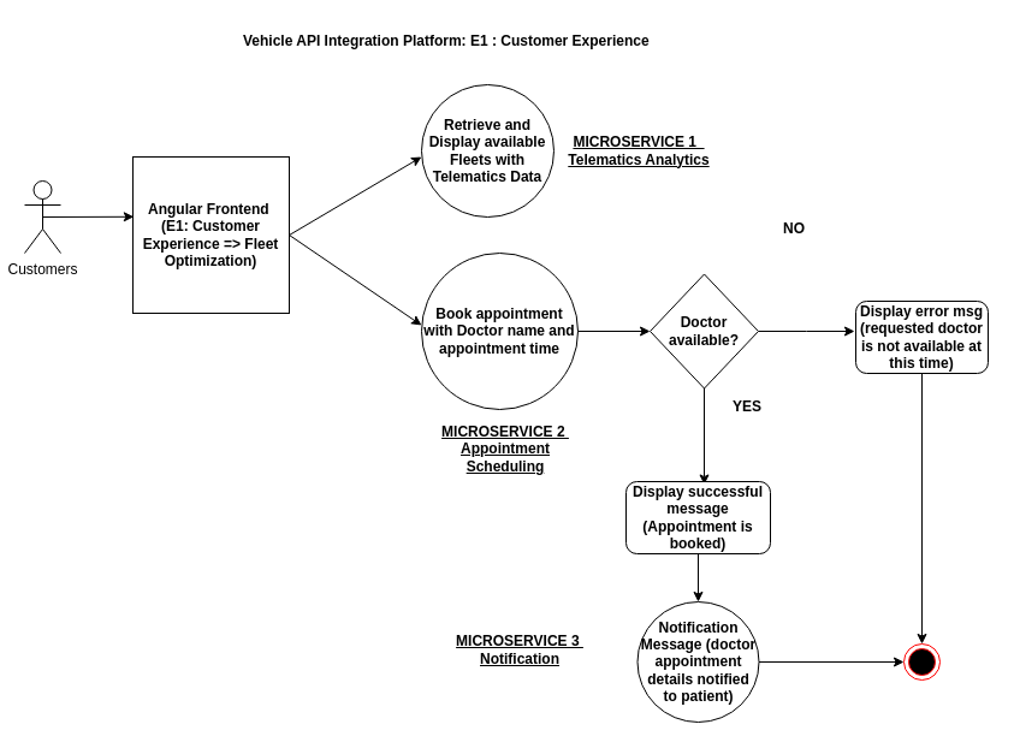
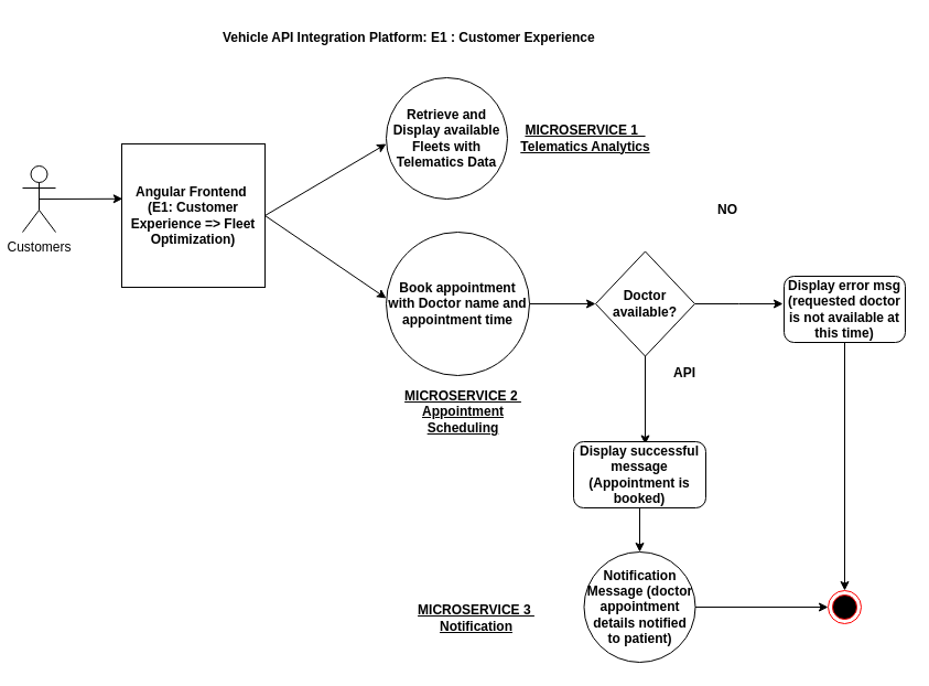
  <mxCell id="0" />
  <mxCell id="1" parent="0" />
  <mxCell id="2" value="Customers" style="shape=umlActor;verticalLabelPosition=bottom;verticalAlign=top;html=1;outlineConnect=0;" vertex="1" parent="1"><mxGeometry x="20" y="150" width="30" height="60" as="geometry" /></mxCell>
  <mxCell id="3" value="&lt;b&gt;Angular Frontend&amp;nbsp; (E1: Customer Experience =&amp;gt; Fleet Optimization)&lt;/b&gt;" style="whiteSpace=wrap;html=1;aspect=fixed;" vertex="1" parent="1"><mxGeometry x="110" y="130" width="130" height="130" as="geometry" /></mxCell>
  <mxCell id="4" value="" style="endArrow=classic;html=1;rounded=0;exitX=0.5;exitY=0.5;exitDx=0;exitDy=0;exitPerimeter=0;entryX=0.006;entryY=0.383;entryDx=0;entryDy=0;entryPerimeter=0;" edge="1" parent="1" source="2" target="3"><mxGeometry width="50" height="50" relative="1" as="geometry"><mxPoint x="270" y="240" as="sourcePoint" /><mxPoint x="320" y="190" as="targetPoint" /></mxGeometry></mxCell>
  <mxCell id="5" value="" style="endArrow=classic;html=1;rounded=0;exitX=1;exitY=0.5;exitDx=0;exitDy=0;" edge="1" parent="1" source="3"><mxGeometry width="50" height="50" relative="1" as="geometry"><mxPoint x="270" y="240" as="sourcePoint" /><mxPoint x="350" y="130" as="targetPoint" /></mxGeometry></mxCell>
  <mxCell id="6" value="&lt;b&gt;Retrieve and Display available Fleets with Telematics Data&lt;/b&gt;" style="ellipse;whiteSpace=wrap;html=1;aspect=fixed;" vertex="1" parent="1"><mxGeometry x="350" y="70" width="110" height="110" as="geometry" /></mxCell>
  <mxCell id="7" value="" style="endArrow=classic;html=1;rounded=0;exitX=1;exitY=0.5;exitDx=0;exitDy=0;" edge="1" parent="1" source="3"><mxGeometry width="50" height="50" relative="1" as="geometry"><mxPoint x="270" y="240" as="sourcePoint" /><mxPoint x="350" y="270" as="targetPoint" /></mxGeometry></mxCell>
  <mxCell id="8" value="&lt;b&gt;Book appointment with Doctor name and appointment time&lt;/b&gt;" style="ellipse;whiteSpace=wrap;html=1;aspect=fixed;" vertex="1" parent="1"><mxGeometry x="350" y="210" width="130" height="130" as="geometry" /></mxCell>
  <mxCell id="9" value="" style="endArrow=classic;html=1;rounded=0;exitX=1;exitY=0.5;exitDx=0;exitDy=0;" edge="1" parent="1" source="8"><mxGeometry width="50" height="50" relative="1" as="geometry"><mxPoint x="490" y="320" as="sourcePoint" /><mxPoint x="540" y="275" as="targetPoint" /></mxGeometry></mxCell>
  <mxCell id="10" value="" style="edgeStyle=orthogonalEdgeStyle;rounded=0;orthogonalLoop=1;jettySize=auto;html=1;" edge="1" parent="1" source="12"><mxGeometry relative="1" as="geometry"><mxPoint x="585" y="402.5" as="targetPoint" /></mxGeometry></mxCell>
  <mxCell id="11" value="" style="edgeStyle=orthogonalEdgeStyle;rounded=0;orthogonalLoop=1;jettySize=auto;html=1;" edge="1" parent="1" source="12"><mxGeometry relative="1" as="geometry"><mxPoint x="710" y="275" as="targetPoint" /></mxGeometry></mxCell>
  <mxCell id="12" value="&lt;b&gt;Doctor available?&lt;/b&gt;" style="rhombus;whiteSpace=wrap;html=1;" vertex="1" parent="1"><mxGeometry x="540" y="227.5" width="90" height="95" as="geometry" /></mxCell>
  <mxCell id="13" value="" style="edgeStyle=orthogonalEdgeStyle;rounded=0;orthogonalLoop=1;jettySize=auto;html=1;" edge="1" parent="1" source="14" target="21"><mxGeometry relative="1" as="geometry" /></mxCell>
  <mxCell id="14" value="&lt;b&gt;Display successful message (Appointment is booked)&lt;/b&gt;" style="rounded=1;whiteSpace=wrap;html=1;" vertex="1" parent="1"><mxGeometry x="520" y="400" width="120" height="60" as="geometry" /></mxCell>
- <mxCell id="15" value="&lt;b&gt;YES&lt;/b&gt;" style="text;html=1;strokeColor=none;fillColor=none;align=center;verticalAlign=middle;whiteSpace=wrap;rounded=0;" vertex="1" parent="1"><mxGeometry x="591" y="322.5" width="60" height="30" as="geometry" /></mxCell>
+ <mxCell id="15" value="&lt;b&gt;API&lt;/b&gt;" style="text;html=1;strokeColor=none;fillColor=none;align=center;verticalAlign=middle;whiteSpace=wrap;rounded=0;" vertex="1" parent="1"><mxGeometry x="591" y="322.5" width="60" height="30" as="geometry" /></mxCell>
  <mxCell id="16" value="&lt;b&gt;NO&lt;/b&gt;" style="text;html=1;strokeColor=none;fillColor=none;align=center;verticalAlign=middle;whiteSpace=wrap;rounded=0;" vertex="1" parent="1"><mxGeometry x="630" y="175" width="60" height="30" as="geometry" /></mxCell>
  <mxCell id="17" value="&lt;b&gt;Display error msg (requested doctor is not available at this time)&lt;/b&gt;" style="rounded=1;whiteSpace=wrap;html=1;" vertex="1" parent="1"><mxGeometry x="711" y="250" width="110" height="60" as="geometry" /></mxCell>
  <mxCell id="18" style="edgeStyle=orthogonalEdgeStyle;rounded=0;orthogonalLoop=1;jettySize=auto;html=1;entryX=0.5;entryY=0;entryDx=0;entryDy=0;exitX=0.5;exitY=1;exitDx=0;exitDy=0;" edge="1" parent="1" source="17" target="19"><mxGeometry relative="1" as="geometry"><mxPoint x="766" y="362.5" as="sourcePoint" /></mxGeometry></mxCell>
  <mxCell id="19" value="" style="ellipse;html=1;shape=endState;fillColor=#000000;strokeColor=#ff0000;" vertex="1" parent="1"><mxGeometry x="751" y="535" width="30" height="30" as="geometry" /></mxCell>
  <mxCell id="20" style="edgeStyle=orthogonalEdgeStyle;rounded=0;orthogonalLoop=1;jettySize=auto;html=1;exitX=1;exitY=0.5;exitDx=0;exitDy=0;entryX=0;entryY=0.5;entryDx=0;entryDy=0;" edge="1" parent="1" source="21" target="19"><mxGeometry relative="1" as="geometry" /></mxCell>
  <mxCell id="21" value="Notification Message (doctor appointment details notified to patient)" style="ellipse;whiteSpace=wrap;html=1;rounded=1;fontStyle=1" vertex="1" parent="1"><mxGeometry x="529.5" y="500" width="101" height="100" as="geometry" /></mxCell>
  <mxCell id="22" value="&lt;b&gt;&lt;u&gt;MICROSERVICE 1&amp;nbsp;&amp;nbsp;&lt;/u&gt;&lt;/b&gt;&lt;div&gt;&lt;b&gt;&lt;u&gt;Telematics Analytics&lt;/u&gt;&lt;/b&gt;&lt;/div&gt;" style="text;html=1;strokeColor=none;fillColor=none;align=center;verticalAlign=middle;whiteSpace=wrap;rounded=0;" vertex="1" parent="1"><mxGeometry x="469.5" y="105" width="121.5" height="40" as="geometry" /></mxCell>
  <mxCell id="23" value="&lt;b&gt;&lt;u&gt;MICROSERVICE 2&amp;nbsp; Appointment Scheduling&lt;/u&gt;&lt;/b&gt;" style="text;html=1;strokeColor=none;fillColor=none;align=center;verticalAlign=middle;whiteSpace=wrap;rounded=0;" vertex="1" parent="1"><mxGeometry x="358.5" y="352.5" width="121.5" height="40" as="geometry" /></mxCell>
- <mxCell id="24" value="&lt;b&gt;&lt;u&gt;MICROSERVICE 3&amp;nbsp; Notification&lt;/u&gt;&lt;/b&gt;" style="text;html=1;strokeColor=none;fillColor=none;align=center;verticalAlign=middle;whiteSpace=wrap;rounded=0;" vertex="1" parent="1"><mxGeometry x="371" y="520" width="121.5" height="40" as="geometry" /></mxCell>
+ <mxCell id="24" value="&lt;b&gt;&lt;u&gt;MICROSERVICE 3&amp;nbsp; Notification&lt;/u&gt;&lt;/b&gt;" style="text;html=1;strokeColor=none;fillColor=none;align=center;verticalAlign=middle;whiteSpace=wrap;rounded=0;" vertex="1" parent="1"><mxGeometry x="371" y="540" width="121.5" height="40" as="geometry" /></mxCell>
  <mxCell id="25" value="Vehicle API Integration Platform: E1 : Customer Experience" style="text;whiteSpace=wrap;fontStyle=1" vertex="1" parent="1"><mxGeometry x="199.5" y="20" width="381.5" height="40" as="geometry" /></mxCell>
